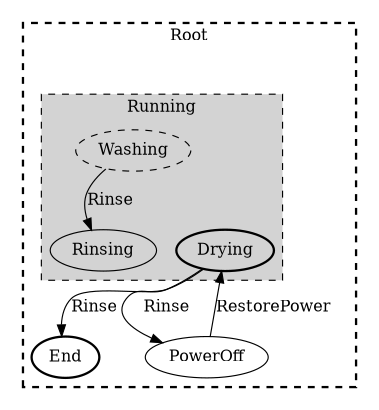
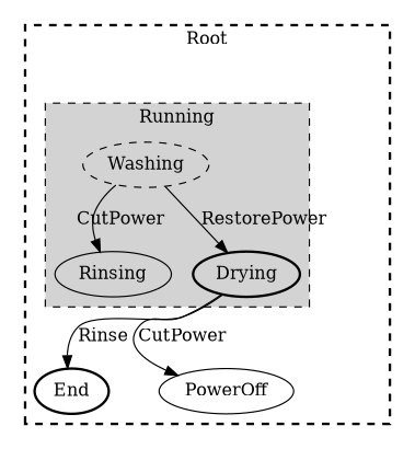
  digraph {
    compound=true
    Washing [style=dashed]
    Rinsing
    Drying [style=bold]
    End [style=bold]
    PowerOff
    subgraph cluster_1 {
      style=invis
      subgraph cluster_2 {
        label=Root
        style="visible, dashed, bold"
        End
        PowerOff
        subgraph cluster_3 {
          label=Root
          style=invis
          subgraph cluster_4 {
            label=Running
            style="visible, dashed, filled"
            Washing
            Rinsing
            Drying
          }
        }
      }
    }
    subgraph cluster_5 {
      style=invis
      subgraph cluster_6 {
        label=Running
        style="visible, dashed, filled"
      }
    }
-   Washing -> Rinsing [label=Rinse]
+   Washing -> Rinsing [label=CutPower]
    Drying -> End [label=Rinse]
-   Drying -> PowerOff [label=Rinse]
-   PowerOff -> Drying [label=RestorePower]
+   Drying -> PowerOff [label=CutPower]
+   Washing -> Drying [label=RestorePower]
  }
